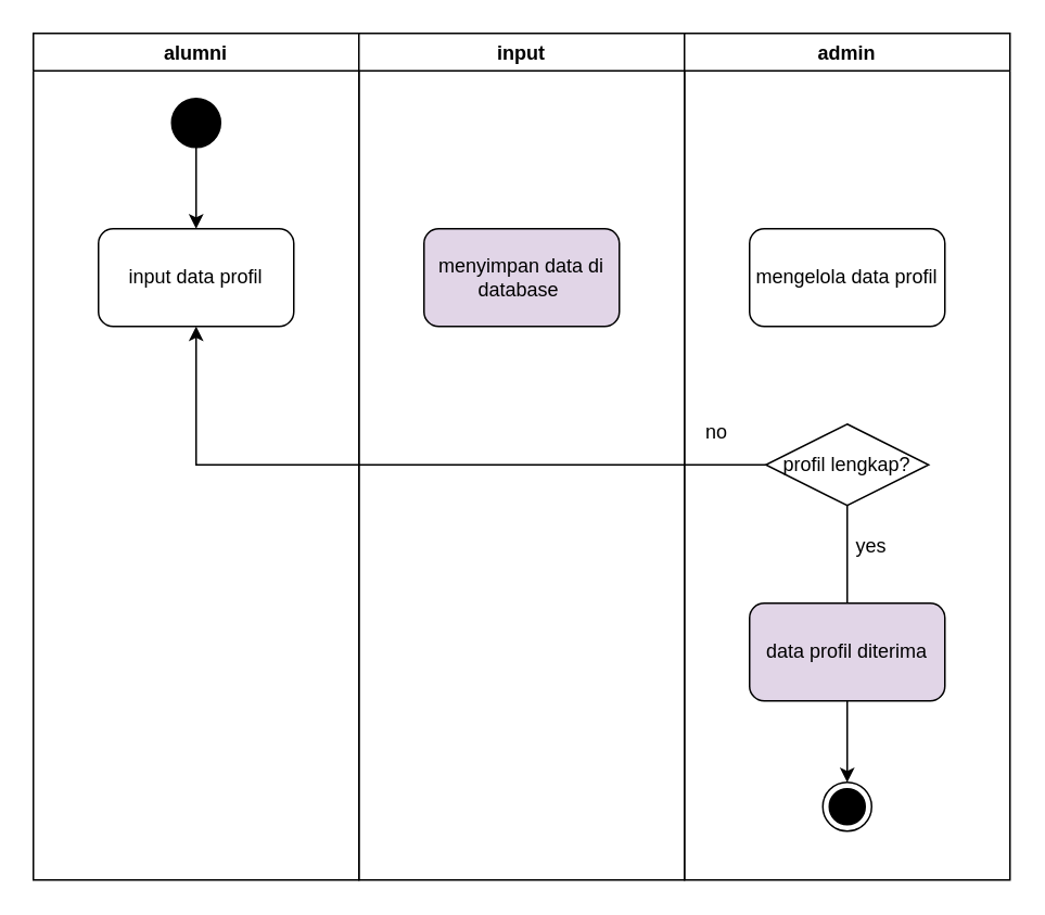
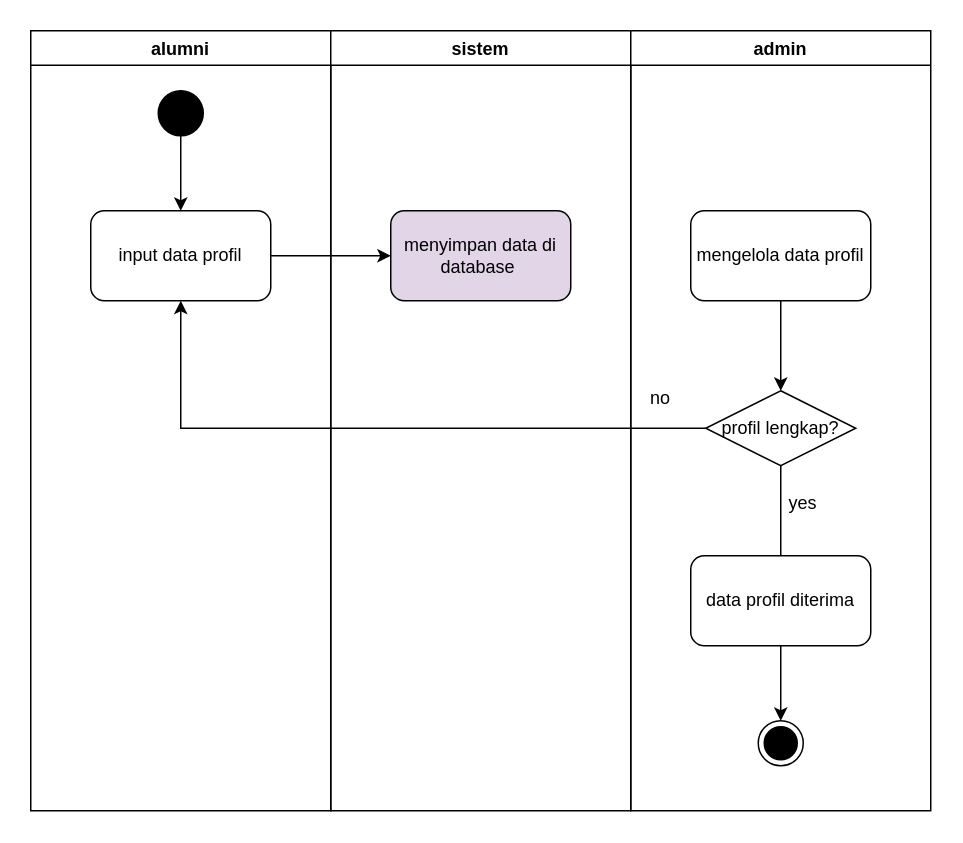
  <mxCell id="0" />
  <mxCell id="1" parent="0" />
  <mxCell id="2" value="alumni" style="swimlane;" parent="1" vertex="1"><mxGeometry x="20" y="20" width="200" height="520" as="geometry" /></mxCell>
  <mxCell id="3" value="input data profil" style="rounded=1;whiteSpace=wrap;html=1;" parent="2" vertex="1"><mxGeometry x="40" y="120" width="120" height="60" as="geometry" /></mxCell>
  <mxCell id="4" value="" style="edgeStyle=orthogonalEdgeStyle;rounded=0;orthogonalLoop=1;jettySize=auto;html=1;" edge="1" parent="2" source="5" target="3"><mxGeometry relative="1" as="geometry" /></mxCell>
  <mxCell id="5" value="" style="ellipse;whiteSpace=wrap;html=1;aspect=fixed;fillColor=#000000;" vertex="1" parent="2"><mxGeometry x="85" y="40" width="30" height="30" as="geometry" /></mxCell>
- <mxCell id="6" value="input" style="swimlane;startSize=23;" parent="1" vertex="1"><mxGeometry x="220" y="20" width="200" height="520" as="geometry" /></mxCell>
+ <mxCell id="6" value="sistem" style="swimlane;startSize=23;" parent="1" vertex="1"><mxGeometry x="220" y="20" width="200" height="520" as="geometry" /></mxCell>
  <mxCell id="7" value="menyimpan data di database&amp;nbsp;" style="rounded=1;whiteSpace=wrap;html=1;fillColor=#e1d5e7;" vertex="1" parent="6"><mxGeometry x="40" y="120" width="120" height="60" as="geometry" /></mxCell>
  <mxCell id="8" value="admin" style="swimlane;startSize=23;" vertex="1" parent="1"><mxGeometry x="420" y="20" width="200" height="520" as="geometry" /></mxCell>
+ <mxCell id="9" value="" style="edgeStyle=orthogonalEdgeStyle;rounded=0;orthogonalLoop=1;jettySize=auto;html=1;" edge="1" parent="8" source="10" target="12"><mxGeometry relative="1" as="geometry" /></mxCell>
  <mxCell id="10" value="mengelola data profil" style="rounded=1;whiteSpace=wrap;html=1;" vertex="1" parent="8"><mxGeometry x="40" y="120" width="120" height="60" as="geometry" /></mxCell>
  <mxCell id="11" value="" style="edgeStyle=orthogonalEdgeStyle;rounded=0;orthogonalLoop=1;jettySize=auto;html=1;endArrow=none;" edge="1" parent="8" source="12" target="14"><mxGeometry relative="1" as="geometry" /></mxCell>
  <mxCell id="12" value="profil lengkap?" style="rhombus;whiteSpace=wrap;html=1;" vertex="1" parent="8"><mxGeometry x="50" y="240" width="100" height="50" as="geometry" /></mxCell>
  <mxCell id="13" value="" style="edgeStyle=orthogonalEdgeStyle;rounded=0;orthogonalLoop=1;jettySize=auto;html=1;" edge="1" parent="8" source="14" target="15"><mxGeometry relative="1" as="geometry" /></mxCell>
- <mxCell id="14" value="data profil diterima" style="rounded=1;whiteSpace=wrap;html=1;fillColor=#e1d5e7;" vertex="1" parent="8"><mxGeometry x="40" y="350" width="120" height="60" as="geometry" /></mxCell>
+ <mxCell id="14" value="data profil diterima" style="rounded=1;whiteSpace=wrap;html=1;" vertex="1" parent="8"><mxGeometry x="40" y="350" width="120" height="60" as="geometry" /></mxCell>
  <mxCell id="15" value="" style="ellipse;html=1;shape=endState;fillColor=#000000;strokeColor=#000000;" vertex="1" parent="8"><mxGeometry x="85" y="460" width="30" height="30" as="geometry" /></mxCell>
  <mxCell id="16" value="no" style="text;html=1;strokeColor=none;fillColor=none;align=center;verticalAlign=middle;whiteSpace=wrap;rounded=0;" vertex="1" parent="8"><mxGeometry x="-10" y="230" width="60" height="30" as="geometry" /></mxCell>
  <mxCell id="17" value="yes" style="text;html=1;strokeColor=none;fillColor=none;align=center;verticalAlign=middle;whiteSpace=wrap;rounded=0;" vertex="1" parent="8"><mxGeometry x="85" y="300" width="60" height="30" as="geometry" /></mxCell>
+ <mxCell id="18" value="" style="edgeStyle=orthogonalEdgeStyle;rounded=0;orthogonalLoop=1;jettySize=auto;html=1;" edge="1" parent="1" source="3" target="7"><mxGeometry relative="1" as="geometry" /></mxCell>
  <mxCell id="19" value="" style="edgeStyle=orthogonalEdgeStyle;rounded=0;orthogonalLoop=1;jettySize=auto;html=1;entryX=0.5;entryY=1;entryDx=0;entryDy=0;" edge="1" parent="1" source="12" target="3"><mxGeometry relative="1" as="geometry"><mxPoint x="410" y="285" as="targetPoint" /></mxGeometry></mxCell>
